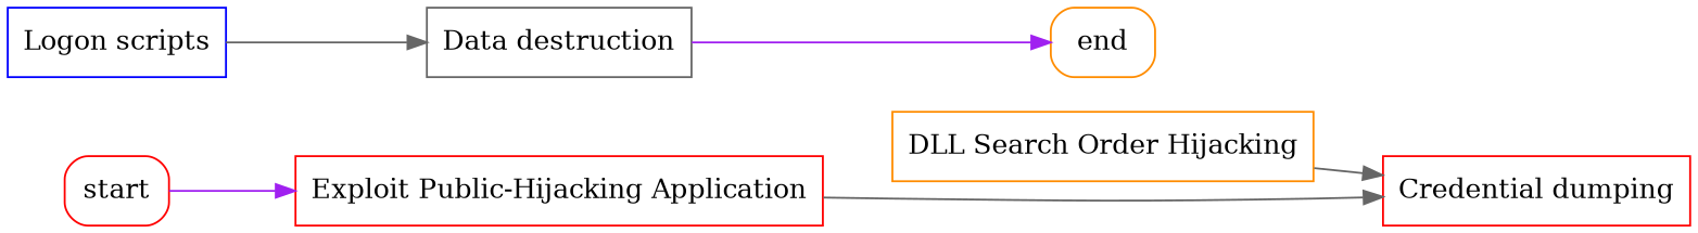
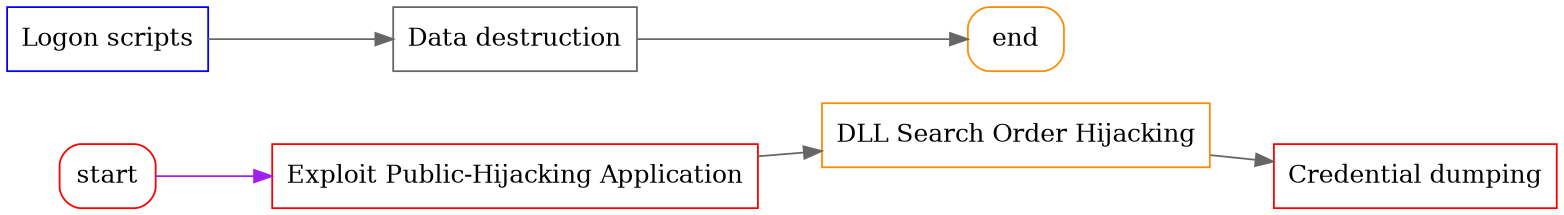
  digraph {
    rankdir=LR
    node [color=red shape=box]
    edge [color=gray40]
    n1 [label=start style=rounded]
    n2 [label="Exploit Public-Hijacking Application"]
    n3 [color=darkorange label="DLL Search Order Hijacking"]
    n4 [label="Credential dumping"]
    n5 [color=blue label="Logon scripts"]
    n6 [color=gray40 label="Data destruction"]
    n7 [color=darkorange label=end style=rounded]
    n1 -> n2 [color=purple]
-   n2 -> n4
+   n2 -> n3
    n3 -> n4
    n5 -> n6
-   n6 -> n7 [color=purple]
+   n6 -> n7
  }
